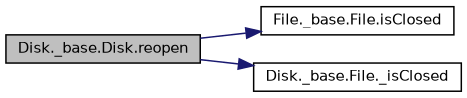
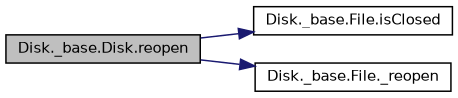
  digraph {
    rankdir=LR
    node [color=black fontname=Helvetica fontsize=10 shape=record]
    edge [color=midnightblue fontname=Helvetica fontsize=10 labelfontname=Helvetica labelfontsize=10 style=solid]
    n1 [fillcolor=grey75 fontcolor=black height=0.2 label="Disk._base.Disk.reopen" style=filled width=0.4]
-   n2 [height=0.2 label="File._base.File.isClosed" width=0.4]
-   n3 [height=0.2 label="Disk._base.File._isClosed" width=0.4]
+   n2 [height=0.2 label="Disk._base.File.isClosed" width=0.4]
+   n3 [height=0.2 label="Disk._base.File._reopen" width=0.4]
    n1 -> n2
    n1 -> n3
  }
